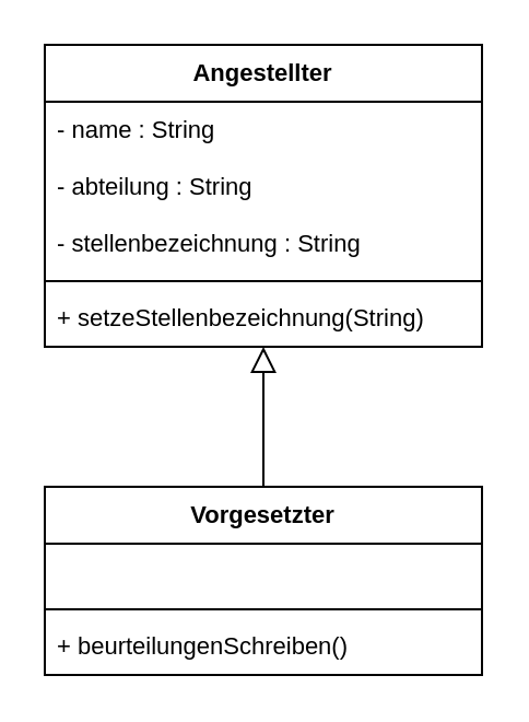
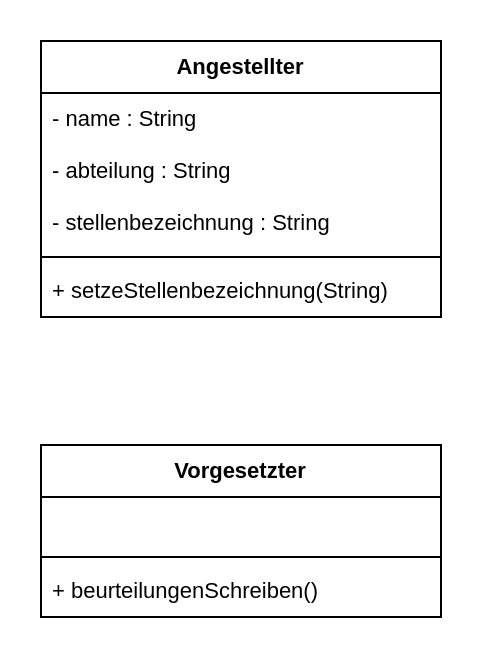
  <mxCell id="0" />
  <mxCell id="1" parent="0" />
  <mxCell id="2" value="Angestellter" style="swimlane;fontStyle=1;align=center;verticalAlign=top;childLayout=stackLayout;horizontal=1;startSize=26;horizontalStack=0;resizeParent=1;resizeParentMax=0;resizeLast=0;collapsible=0;marginBottom=0;whiteSpace=wrap;html=1;fontFamily=Helvetica;fontSize=11;fontColor=default;labelBackgroundColor=default;" parent="1" vertex="1"><mxGeometry x="20" y="20" width="200" height="138" as="geometry" /></mxCell>
  <mxCell id="3" value="- name : String" style="text;strokeColor=none;fillColor=none;align=left;verticalAlign=top;spacingLeft=4;spacingRight=4;overflow=hidden;rotatable=0;points=[[0,0.5],[1,0.5]];portConstraint=eastwest;whiteSpace=wrap;html=1;fontFamily=Helvetica;fontSize=11;fontColor=default;labelBackgroundColor=none;" parent="2" vertex="1"><mxGeometry y="26" width="200" height="26" as="geometry" /></mxCell>
  <mxCell id="4" value="- abteilung : String" style="text;strokeColor=none;fillColor=none;align=left;verticalAlign=top;spacingLeft=4;spacingRight=4;overflow=hidden;rotatable=0;points=[[0,0.5],[1,0.5]];portConstraint=eastwest;whiteSpace=wrap;html=1;fontFamily=Helvetica;fontSize=11;fontColor=default;labelBackgroundColor=none;" parent="2" vertex="1"><mxGeometry y="52" width="200" height="26" as="geometry" /></mxCell>
  <mxCell id="5" value="- stellenbezeichnung : String" style="text;strokeColor=none;fillColor=none;align=left;verticalAlign=top;spacingLeft=4;spacingRight=4;overflow=hidden;rotatable=0;points=[[0,0.5],[1,0.5]];portConstraint=eastwest;whiteSpace=wrap;html=1;fontFamily=Helvetica;fontSize=11;fontColor=default;labelBackgroundColor=none;" parent="2" vertex="1"><mxGeometry y="78" width="200" height="26" as="geometry" /></mxCell>
  <mxCell id="6" value="" style="line;strokeWidth=1;fillColor=none;align=left;verticalAlign=middle;spacingTop=-1;spacingLeft=3;spacingRight=3;rotatable=0;labelPosition=right;points=[];portConstraint=eastwest;strokeColor=inherit;fontFamily=Helvetica;fontSize=11;fontColor=default;labelBackgroundColor=default;" parent="2" vertex="1"><mxGeometry y="104" width="200" height="8" as="geometry" /></mxCell>
  <mxCell id="7" value="+ setzeStellenbezeichnung(String)" style="text;strokeColor=none;fillColor=none;align=left;verticalAlign=top;spacingLeft=4;spacingRight=4;overflow=hidden;rotatable=0;points=[[0,0.5],[1,0.5]];portConstraint=eastwest;whiteSpace=wrap;html=1;fontFamily=Helvetica;fontSize=11;fontColor=default;labelBackgroundColor=none;" parent="2" vertex="1"><mxGeometry y="112" width="200" height="26" as="geometry" /></mxCell>
  <mxCell id="8" value="Vorgesetzter" style="swimlane;fontStyle=1;align=center;verticalAlign=top;childLayout=stackLayout;horizontal=1;startSize=26;horizontalStack=0;resizeParent=1;resizeParentMax=0;resizeLast=0;collapsible=0;marginBottom=0;whiteSpace=wrap;html=1;fontFamily=Helvetica;fontSize=11;fontColor=default;labelBackgroundColor=default;" parent="1" vertex="1"><mxGeometry x="20" y="222" width="200" height="86" as="geometry" /></mxCell>
  <mxCell id="9" value="&amp;nbsp;&amp;nbsp; " style="text;strokeColor=none;fillColor=none;align=left;verticalAlign=top;spacingLeft=4;spacingRight=4;overflow=hidden;rotatable=0;points=[[0,0.5],[1,0.5]];portConstraint=eastwest;whiteSpace=wrap;html=1;fontFamily=Helvetica;fontSize=11;fontColor=default;labelBackgroundColor=none;" parent="8" vertex="1"><mxGeometry y="26" width="200" height="26" as="geometry" /></mxCell>
  <mxCell id="10" value="" style="line;strokeWidth=1;fillColor=none;align=left;verticalAlign=middle;spacingTop=-1;spacingLeft=3;spacingRight=3;rotatable=0;labelPosition=right;points=[];portConstraint=eastwest;strokeColor=inherit;fontFamily=Helvetica;fontSize=11;fontColor=default;labelBackgroundColor=default;" parent="8" vertex="1"><mxGeometry y="52" width="200" height="8" as="geometry" /></mxCell>
  <mxCell id="11" value="+ beurteilungenSchreiben()" style="text;strokeColor=none;fillColor=none;align=left;verticalAlign=top;spacingLeft=4;spacingRight=4;overflow=hidden;rotatable=0;points=[[0,0.5],[1,0.5]];portConstraint=eastwest;whiteSpace=wrap;html=1;fontFamily=Helvetica;fontSize=11;fontColor=default;labelBackgroundColor=none;" parent="8" vertex="1"><mxGeometry y="60" width="200" height="26" as="geometry" /></mxCell>
- <mxCell id="12" value="" style="endArrow=block;html=1;rounded=0;shadow=0;strokeColor=default;align=center;verticalAlign=middle;fontFamily=Helvetica;fontSize=11;fontColor=default;labelBackgroundColor=default;endSize=9.33;fillColor=none;gradientColor=none;endFill=0;" parent="1" source="8" target="2" edge="1"><mxGeometry width="50" height="50" relative="1" as="geometry"><mxPoint x="20" y="208" as="sourcePoint" /><mxPoint x="80" y="140" as="targetPoint" /></mxGeometry></mxCell>
